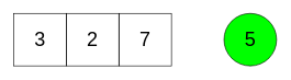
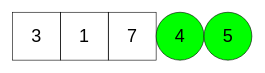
  <mxCell id="0" />
  <mxCell id="1" parent="0" />
  <mxCell id="2" value="&lt;font style=&quot;font-size: 30px&quot;&gt;3&lt;/font&gt;" style="whiteSpace=wrap;html=1;aspect=fixed;fillColor=none;" parent="1" vertex="1"><mxGeometry x="20" y="20" width="80" height="80" as="geometry" /></mxCell>
- <mxCell id="3" value="&lt;font style=&quot;font-size: 30px&quot;&gt;2&lt;/font&gt;" style="whiteSpace=wrap;html=1;aspect=fixed;fillColor=none;" parent="1" vertex="1"><mxGeometry x="100" y="20" width="80" height="80" as="geometry" /></mxCell>
+ <mxCell id="3" value="&lt;font style=&quot;font-size: 30px&quot;&gt;1&lt;/font&gt;" style="whiteSpace=wrap;html=1;aspect=fixed;fillColor=none;" parent="1" vertex="1"><mxGeometry x="100" y="20" width="80" height="80" as="geometry" /></mxCell>
  <mxCell id="4" value="&lt;font style=&quot;font-size: 30px&quot;&gt;7&lt;/font&gt;" style="whiteSpace=wrap;html=1;aspect=fixed;fillColor=none;" parent="1" vertex="1"><mxGeometry x="180" y="20" width="80" height="80" as="geometry" /></mxCell>
+ <mxCell id="5" value="&lt;font style=&quot;font-size: 30px&quot;&gt;4&lt;/font&gt;" style="ellipse;whiteSpace=wrap;html=1;aspect=fixed;fillColor=#00FF00;" parent="1" vertex="1"><mxGeometry x="260" y="20" width="80" height="80" as="geometry" /></mxCell>
  <mxCell id="6" value="&lt;font style=&quot;font-size: 30px&quot;&gt;5&lt;/font&gt;" style="ellipse;whiteSpace=wrap;html=1;aspect=fixed;fillColor=#00FF00;" parent="1" vertex="1"><mxGeometry x="340" y="20" width="80" height="80" as="geometry" /></mxCell>
